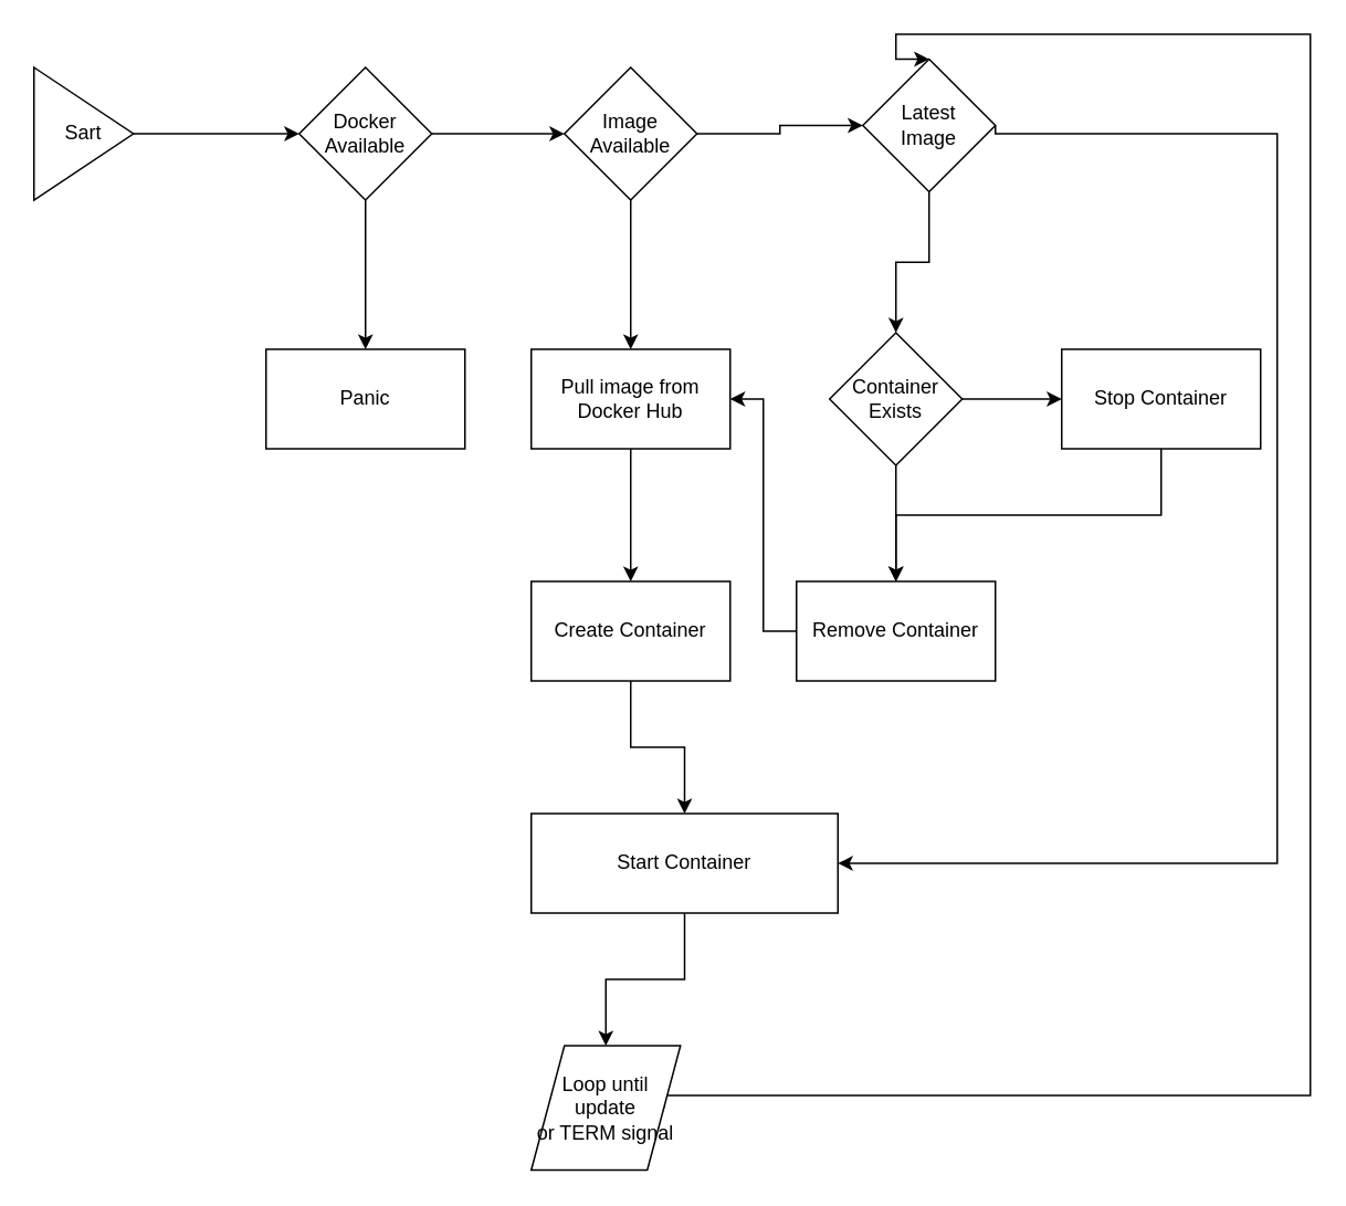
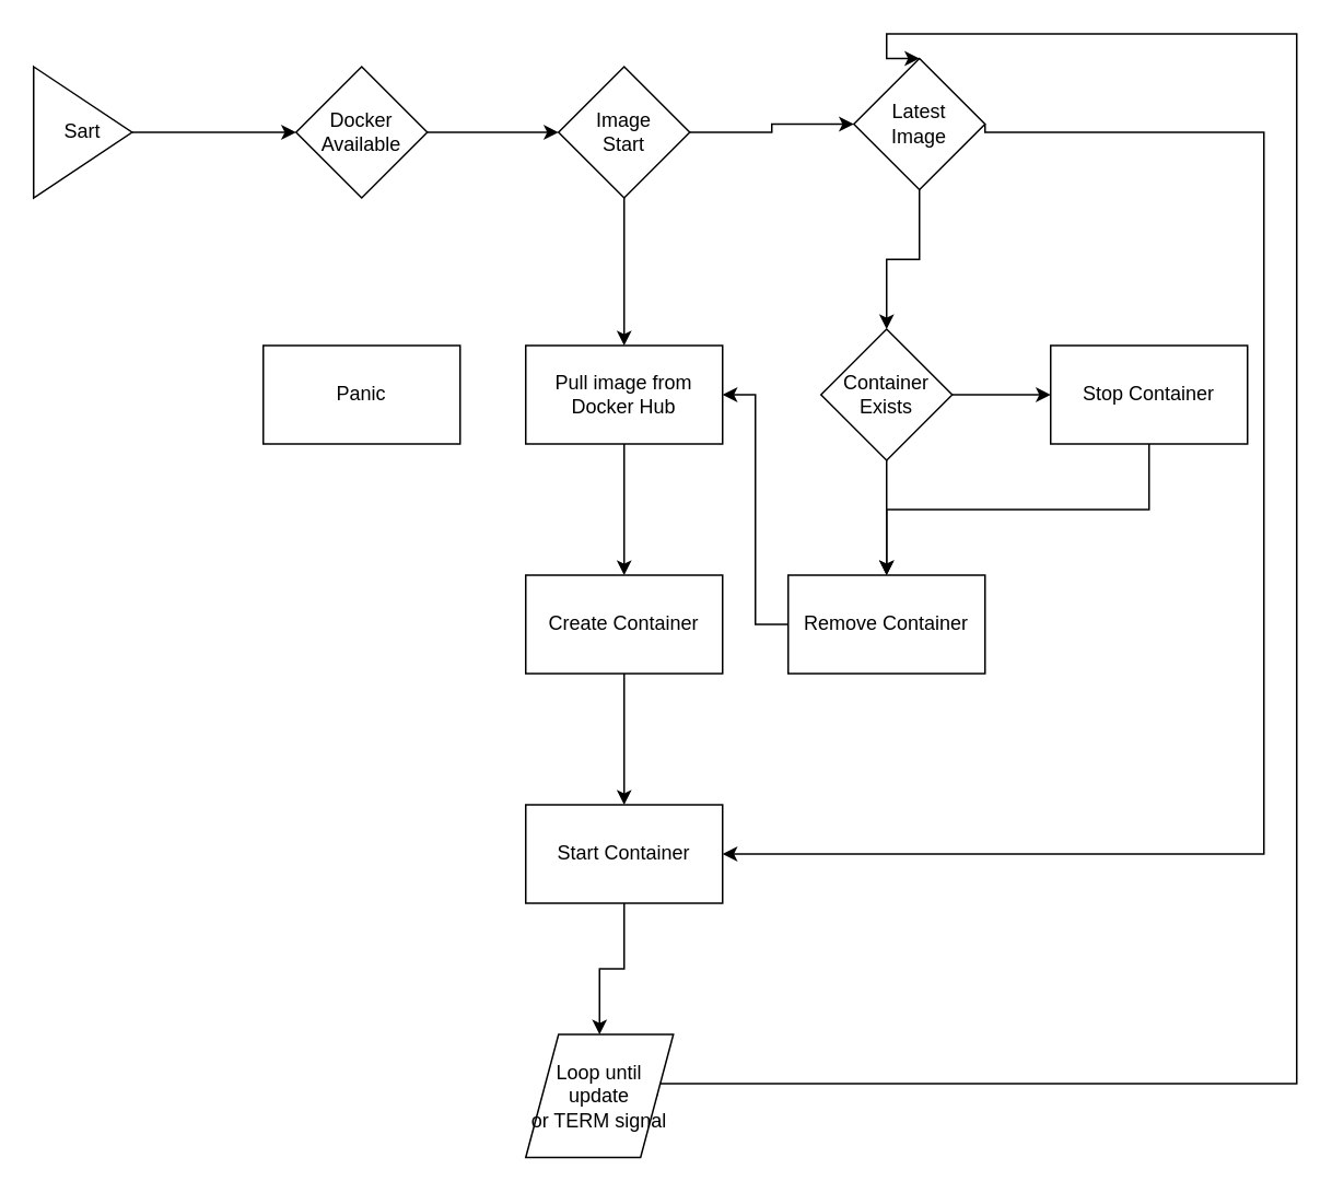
  <mxCell id="0" />
  <mxCell id="1" parent="0" />
  <mxCell id="2" value="" style="edgeStyle=orthogonalEdgeStyle;rounded=0;orthogonalLoop=1;jettySize=auto;html=1;" edge="1" parent="1" source="4" target="7"><mxGeometry relative="1" as="geometry" /></mxCell>
- <mxCell id="3" value="" style="edgeStyle=orthogonalEdgeStyle;rounded=0;orthogonalLoop=1;jettySize=auto;html=1;" edge="1" parent="1" source="4" target="8"><mxGeometry relative="1" as="geometry" /></mxCell>
  <mxCell id="4" value="Docker&lt;br&gt;Available" style="rhombus;whiteSpace=wrap;html=1;" vertex="1" parent="1"><mxGeometry x="180" y="40" width="80" height="80" as="geometry" /></mxCell>
  <mxCell id="5" value="" style="edgeStyle=orthogonalEdgeStyle;rounded=0;orthogonalLoop=1;jettySize=auto;html=1;" edge="1" parent="1" source="7" target="10"><mxGeometry relative="1" as="geometry" /></mxCell>
  <mxCell id="6" value="" style="edgeStyle=orthogonalEdgeStyle;rounded=0;orthogonalLoop=1;jettySize=auto;html=1;" edge="1" parent="1" source="7" target="13"><mxGeometry relative="1" as="geometry" /></mxCell>
- <mxCell id="7" value="Image&lt;br&gt;Available" style="rhombus;whiteSpace=wrap;html=1;" vertex="1" parent="1"><mxGeometry x="340" y="40" width="80" height="80" as="geometry" /></mxCell>
+ <mxCell id="7" value="Image&lt;br&gt;Start" style="rhombus;whiteSpace=wrap;html=1;" vertex="1" parent="1"><mxGeometry x="340" y="40" width="80" height="80" as="geometry" /></mxCell>
  <mxCell id="8" value="Panic" style="whiteSpace=wrap;html=1;" vertex="1" parent="1"><mxGeometry x="160" y="210" width="120" height="60" as="geometry" /></mxCell>
  <mxCell id="9" value="" style="edgeStyle=orthogonalEdgeStyle;rounded=0;orthogonalLoop=1;jettySize=auto;html=1;" edge="1" parent="1" source="10" target="22"><mxGeometry relative="1" as="geometry" /></mxCell>
  <mxCell id="10" value="Pull image from Docker Hub" style="whiteSpace=wrap;html=1;" vertex="1" parent="1"><mxGeometry x="320" y="210" width="120" height="60" as="geometry" /></mxCell>
  <mxCell id="11" value="" style="edgeStyle=orthogonalEdgeStyle;rounded=0;orthogonalLoop=1;jettySize=auto;html=1;" edge="1" parent="1" source="13" target="16"><mxGeometry relative="1" as="geometry" /></mxCell>
  <mxCell id="12" style="edgeStyle=orthogonalEdgeStyle;rounded=0;orthogonalLoop=1;jettySize=auto;html=1;exitX=1;exitY=0.5;exitDx=0;exitDy=0;entryX=1;entryY=0.5;entryDx=0;entryDy=0;" edge="1" parent="1" source="13" target="24"><mxGeometry relative="1" as="geometry"><Array as="points"><mxPoint x="770" y="80" /><mxPoint x="770" y="520" /></Array></mxGeometry></mxCell>
  <mxCell id="13" value="Latest&lt;br&gt;Image" style="rhombus;whiteSpace=wrap;html=1;" vertex="1" parent="1"><mxGeometry x="520" y="35" width="80" height="80" as="geometry" /></mxCell>
  <mxCell id="14" value="" style="edgeStyle=orthogonalEdgeStyle;rounded=0;orthogonalLoop=1;jettySize=auto;html=1;" edge="1" parent="1" source="16" target="18"><mxGeometry relative="1" as="geometry" /></mxCell>
  <mxCell id="15" style="edgeStyle=orthogonalEdgeStyle;rounded=0;orthogonalLoop=1;jettySize=auto;html=1;exitX=0.5;exitY=1;exitDx=0;exitDy=0;entryX=0.5;entryY=0;entryDx=0;entryDy=0;" edge="1" parent="1" source="16" target="20"><mxGeometry relative="1" as="geometry" /></mxCell>
  <mxCell id="16" value="Container&lt;br&gt;Exists" style="rhombus;whiteSpace=wrap;html=1;" vertex="1" parent="1"><mxGeometry x="500" y="200" width="80" height="80" as="geometry" /></mxCell>
  <mxCell id="17" style="edgeStyle=orthogonalEdgeStyle;rounded=0;orthogonalLoop=1;jettySize=auto;html=1;exitX=0.5;exitY=1;exitDx=0;exitDy=0;entryX=0.5;entryY=0;entryDx=0;entryDy=0;" edge="1" parent="1" source="18" target="20"><mxGeometry relative="1" as="geometry" /></mxCell>
  <mxCell id="18" value="Stop Container" style="whiteSpace=wrap;html=1;" vertex="1" parent="1"><mxGeometry x="640" y="210" width="120" height="60" as="geometry" /></mxCell>
  <mxCell id="19" style="edgeStyle=orthogonalEdgeStyle;rounded=0;orthogonalLoop=1;jettySize=auto;html=1;exitX=0;exitY=0.5;exitDx=0;exitDy=0;entryX=1;entryY=0.5;entryDx=0;entryDy=0;" edge="1" parent="1" source="20" target="10"><mxGeometry relative="1" as="geometry" /></mxCell>
  <mxCell id="20" value="Remove Container" style="whiteSpace=wrap;html=1;" vertex="1" parent="1"><mxGeometry x="480" y="350" width="120" height="60" as="geometry" /></mxCell>
  <mxCell id="21" value="" style="edgeStyle=orthogonalEdgeStyle;rounded=0;orthogonalLoop=1;jettySize=auto;html=1;" edge="1" parent="1" source="22" target="24"><mxGeometry relative="1" as="geometry" /></mxCell>
  <mxCell id="22" value="Create Container" style="whiteSpace=wrap;html=1;" vertex="1" parent="1"><mxGeometry x="320" y="350" width="120" height="60" as="geometry" /></mxCell>
  <mxCell id="23" value="" style="edgeStyle=orthogonalEdgeStyle;rounded=0;orthogonalLoop=1;jettySize=auto;html=1;" edge="1" parent="1" source="24" target="28"><mxGeometry relative="1" as="geometry" /></mxCell>
- <mxCell id="24" value="Start Container" style="whiteSpace=wrap;html=1;" vertex="1" parent="1"><mxGeometry x="320" y="490" width="185" height="60" as="geometry" /></mxCell>
+ <mxCell id="24" value="Start Container" style="whiteSpace=wrap;html=1;" vertex="1" parent="1"><mxGeometry x="320" y="490" width="120" height="60" as="geometry" /></mxCell>
  <mxCell id="25" style="edgeStyle=orthogonalEdgeStyle;rounded=0;orthogonalLoop=1;jettySize=auto;html=1;exitX=1;exitY=0.5;exitDx=0;exitDy=0;entryX=0;entryY=0.5;entryDx=0;entryDy=0;" edge="1" parent="1" source="26" target="4"><mxGeometry relative="1" as="geometry" /></mxCell>
  <mxCell id="26" value="Sart" style="triangle;whiteSpace=wrap;html=1;" vertex="1" parent="1"><mxGeometry x="20" y="40" width="60" height="80" as="geometry" /></mxCell>
  <mxCell id="27" style="edgeStyle=orthogonalEdgeStyle;rounded=0;orthogonalLoop=1;jettySize=auto;html=1;exitX=1;exitY=0.5;exitDx=0;exitDy=0;entryX=0.5;entryY=0;entryDx=0;entryDy=0;" edge="1" parent="1" source="28" target="13"><mxGeometry relative="1" as="geometry"><Array as="points"><mxPoint x="790" y="660" /><mxPoint x="790" y="20" /><mxPoint x="540" y="20" /></Array></mxGeometry></mxCell>
  <mxCell id="28" value="Loop until update&lt;br&gt;or TERM signal" style="shape=parallelogram;perimeter=parallelogramPerimeter;whiteSpace=wrap;html=1;fixedSize=1;" vertex="1" parent="1"><mxGeometry x="320" y="630" width="90" height="75" as="geometry" /></mxCell>
